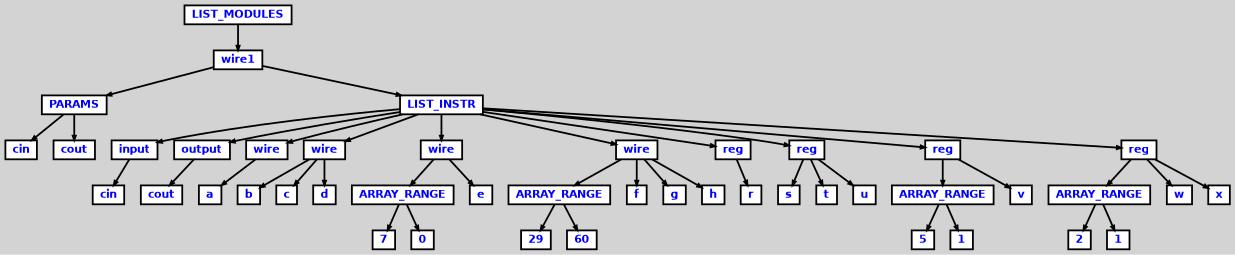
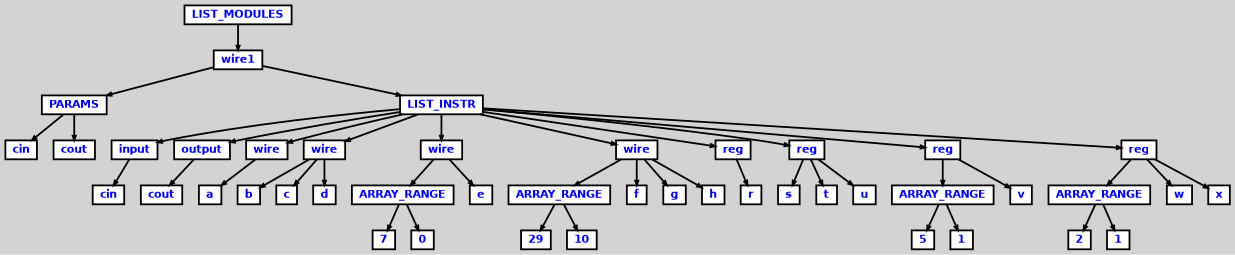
  digraph {
    bgcolor=lightgrey
    ordering=out
    ranksep=.4
    node [color=black fillcolor=white fixedsize=false fontcolor=blue fontname="Helvetica-bold" fontsize=12 shape=box style="filled, solid, bold"]
    edge [arrowsize=.5 color=black style=bold]
    n1 [height=.25 label=LIST_MODULES width=.25]
    n2 [height=.25 label=wire1 width=.25]
    n3 [height=.25 label=PARAMS width=.25]
    n4 [height=.25 label=LIST_INSTR width=.25]
    n5 [height=.25 label=cin width=.25]
    n6 [height=.25 label=cout width=.25]
    n7 [height=.25 label=input width=.25]
    n8 [height=.25 label=output width=.25]
    n9 [height=.25 label=wire width=.25]
    n10 [height=.25 label=wire width=.25]
    n11 [height=.25 label=wire width=.25]
    n12 [height=.25 label=wire width=.25]
    n13 [height=.25 label=reg width=.25]
    n14 [height=.25 label=reg width=.25]
    n15 [height=.25 label=reg width=.25]
    n16 [height=.25 label=reg width=.25]
    n17 [height=.25 label=cin width=.25]
    n18 [height=.25 label=cout width=.25]
    n19 [height=.25 label=a width=.25]
    n20 [height=.25 label=b width=.25]
    n21 [height=.25 label=c width=.25]
    n22 [height=.25 label=d width=.25]
    n23 [height=.25 label=ARRAY_RANGE width=.25]
    n24 [height=.25 label=e width=.25]
    n25 [height=.25 label=ARRAY_RANGE width=.25]
    n26 [height=.25 label=f width=.25]
    n27 [height=.25 label=g width=.25]
    n28 [height=.25 label=h width=.25]
    n29 [height=.25 label=r width=.25]
    n30 [height=.25 label=s width=.25]
    n31 [height=.25 label=t width=.25]
    n32 [height=.25 label=u width=.25]
    n33 [height=.25 label=ARRAY_RANGE width=.25]
    n34 [height=.25 label=v width=.25]
    n35 [height=.25 label=ARRAY_RANGE width=.25]
    n36 [height=.25 label=w width=.25]
    n37 [height=.25 label=x width=.25]
    n38 [height=.25 label=7 width=.25]
    n39 [height=.25 label=0 width=.25]
    n40 [height=.25 label=29 width=.25]
-   n41 [height=.25 label=60 width=.25]
+   n41 [height=.25 label=10 width=.25]
    n42 [height=.25 label=5 width=.25]
    n43 [height=.25 label=1 width=.25]
    n44 [height=.25 label=2 width=.25]
    n45 [height=.25 label=1 width=.25]
    n1 -> n2
    n2 -> n3
    n2 -> n4
    n3 -> n5
    n3 -> n6
    n4 -> n7
    n4 -> n8
    n4 -> n9
    n4 -> n10
    n4 -> n11
    n4 -> n12
    n4 -> n13
    n4 -> n14
    n4 -> n15
    n4 -> n16
    n7 -> n17
    n8 -> n18
    n9 -> n19
    n10 -> n20
    n10 -> n21
    n10 -> n22
    n11 -> n23
    n11 -> n24
    n12 -> n25
    n12 -> n26
    n12 -> n27
    n12 -> n28
    n13 -> n29
    n14 -> n30
    n14 -> n31
    n14 -> n32
    n15 -> n33
    n15 -> n34
    n16 -> n35
    n16 -> n36
    n16 -> n37
    n23 -> n38
    n23 -> n39
    n25 -> n40
    n25 -> n41
    n33 -> n42
    n33 -> n43
    n35 -> n44
    n35 -> n45
  }
